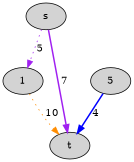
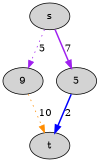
  digraph {
    rankdir=" LR "
    node [fillcolor=lightgrey style=filled]
    edge [color=purple style=dotted]
    s
-   1
+   1 [label=9]
    n3 [label=5]
    t
    s -> 1 [label=5]
-   s -> t [label=7 style=bold]
+   s -> n3 [label=7 style=bold]
    1 -> t [color=darkorange label=10]
-   n3 -> t [color=blue label=4 style=bold]
+   n3 -> t [color=blue label=2 style=bold]
  }
